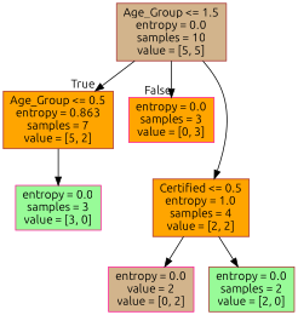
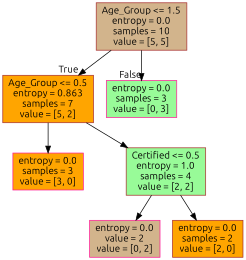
  digraph {
    fontname=Ubuntu
    node [color=brown fillcolor=palegreen fontname=Ubuntu shape=box style=filled]
    edge [fontname=Ubuntu]
    n1 [fillcolor=tan label="Age_Group <= 1.5\nentropy = 0.0\nsamples = 10\nvalue = [5, 5]"]
    n2 [fillcolor=orange label="Age_Group <= 0.5\nentropy = 0.863\nsamples = 7\nvalue = [5, 2]"]
-   n3 [color=deeppink fillcolor=orange label="entropy = 0.0\nsamples = 3\nvalue = [0, 3]"]
-   n4 [fillcolor=orange label="Certified <= 0.5\nentropy = 1.0\nsamples = 4\nvalue = [2, 2]"]
-   n5 [color=deeppink label="entropy = 0.0\nsamples = 3\nvalue = [3, 0]"]
+   n3 [color=deeppink label="entropy = 0.0\nsamples = 3\nvalue = [0, 3]"]
+   n4 [label="Certified <= 0.5\nentropy = 1.0\nsamples = 4\nvalue = [2, 2]"]
+   n5 [color=deeppink fillcolor=orange label="entropy = 0.0\nsamples = 3\nvalue = [3, 0]"]
    n6 [color=deeppink fillcolor=tan label="entropy = 0.0\nvalue = 2\nvalue = [0, 2]"]
-   n7 [label="entropy = 0.0\nsamples = 2\nvalue = [2, 0]"]
+   n7 [fillcolor=orange label="entropy = 0.0\nsamples = 2\nvalue = [2, 0]"]
    n1 -> n2 [headlabel=True labelangle=45 labeldistance=2.5]
    n1 -> n3 [headlabel=False labelangle=-45 labeldistance=2.5]
-   n1 -> n4
+   n2 -> n4
    n2 -> n5
    n4 -> n6
    n4 -> n7
  }
